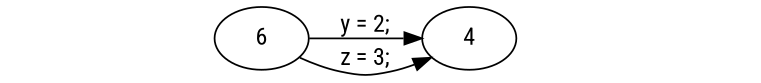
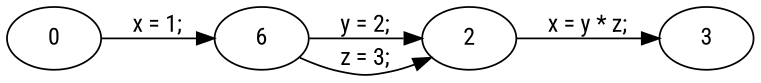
  digraph {
    fontname="Roboto Condensed"
    rankdir=LR
    node [fontname="Roboto Condensed"]
    edge [fontname="Roboto Condensed"]
    n1 [label=6]
-   2 [label=4]
+   0
+   2
+   3
    n1 -> 2 [label="y = 2;"]
    n1 -> 2 [label="z = 3;"]
+   0 -> n1 [label="x = 1;"]
+   2 -> 3 [label="x = y * z;"]
  }
